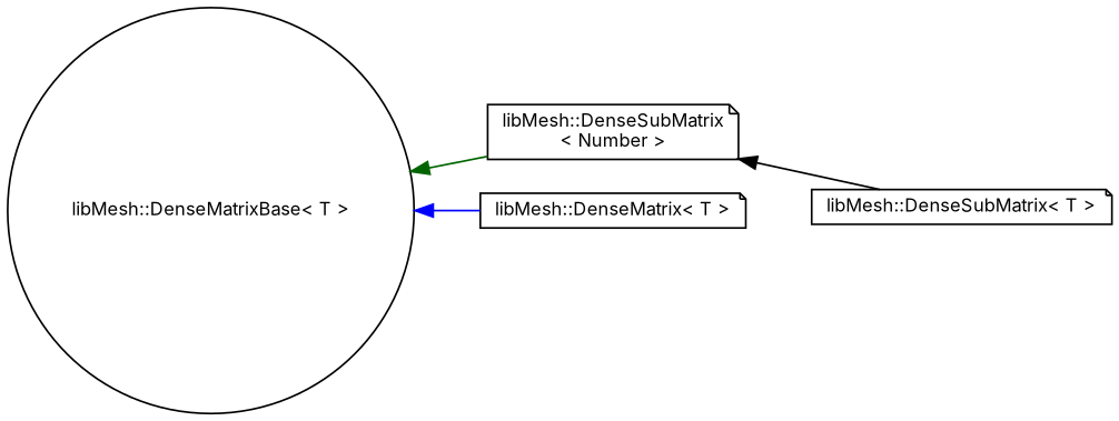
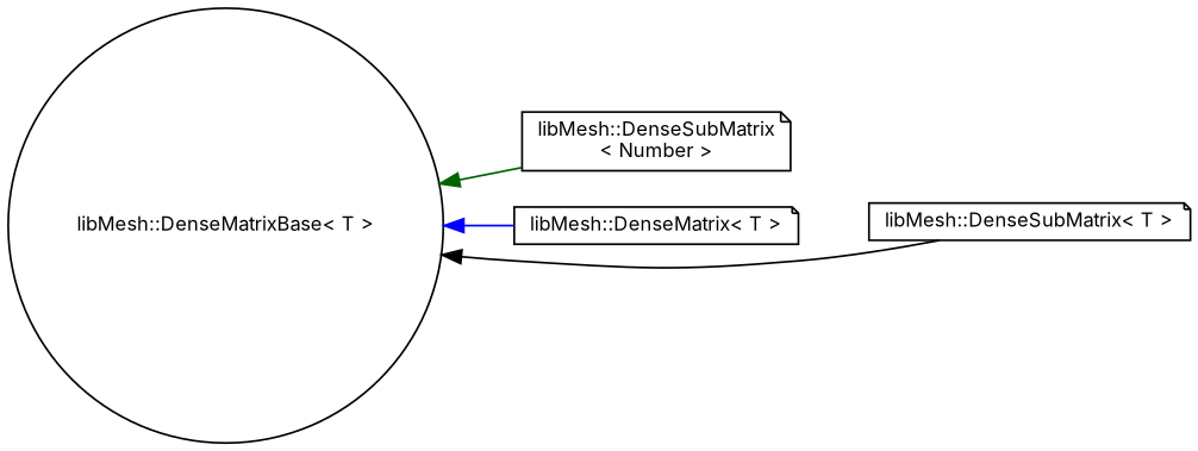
  digraph {
    fontname=Inter
    rankdir=LR
    node [color=black fillcolor=white fontname=Inter fontsize=10 shape=note style=filled]
    edge [dir=back fontname=Inter fontsize=10 labelfontname=Helvetica labelfontsize=10 style=solid]
    n1 [height=0.2 label="libMesh::DenseMatrixBase\< T \>" shape=circle width=0.4]
    n2 [height=0.2 label="libMesh::DenseSubMatrix\l\< Number \>" width=0.4]
    n3 [height=0.2 label="libMesh::DenseMatrix\< T \>" width=0.4]
    n4 [height=0.2 label="libMesh::DenseSubMatrix\< T \>" width=0.4]
    n1 -> n2 [color=darkgreen]
    n1 -> n3 [color=blue]
-   n2 -> n4 [color=black]
+   n1 -> n4 [color=black]
  }
